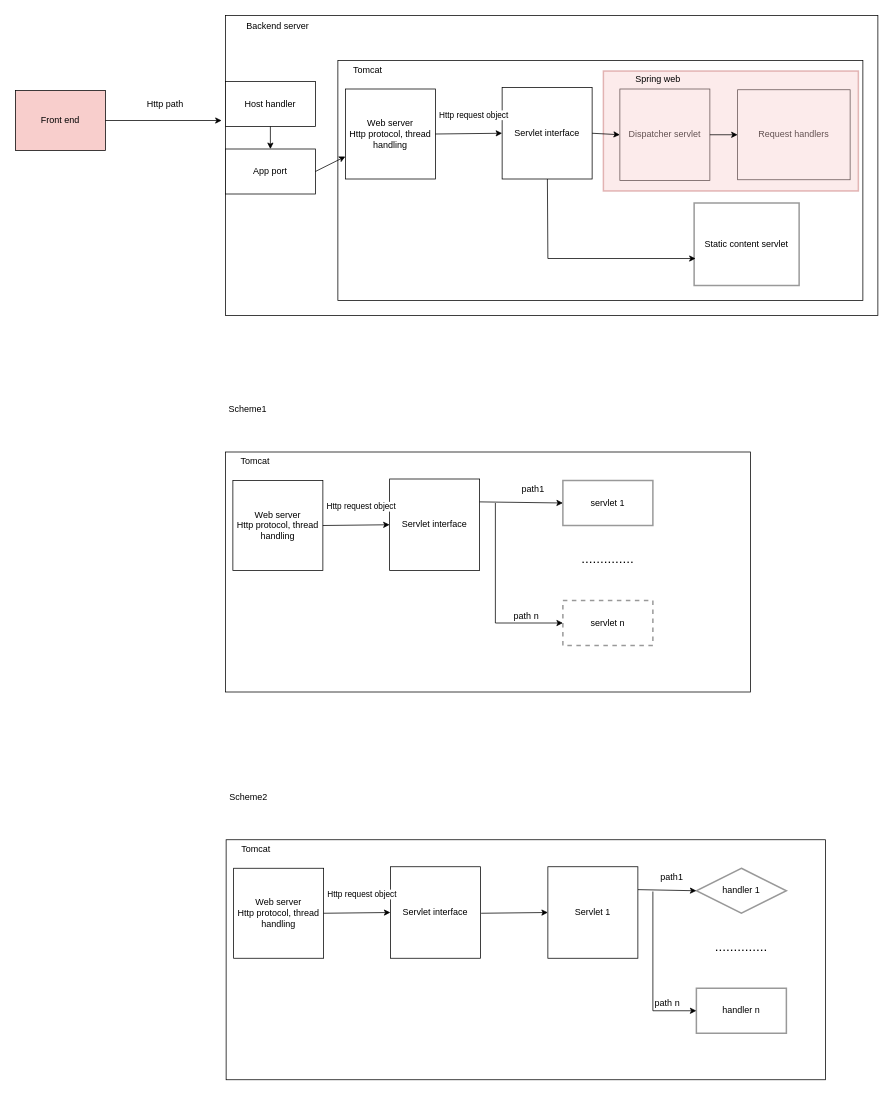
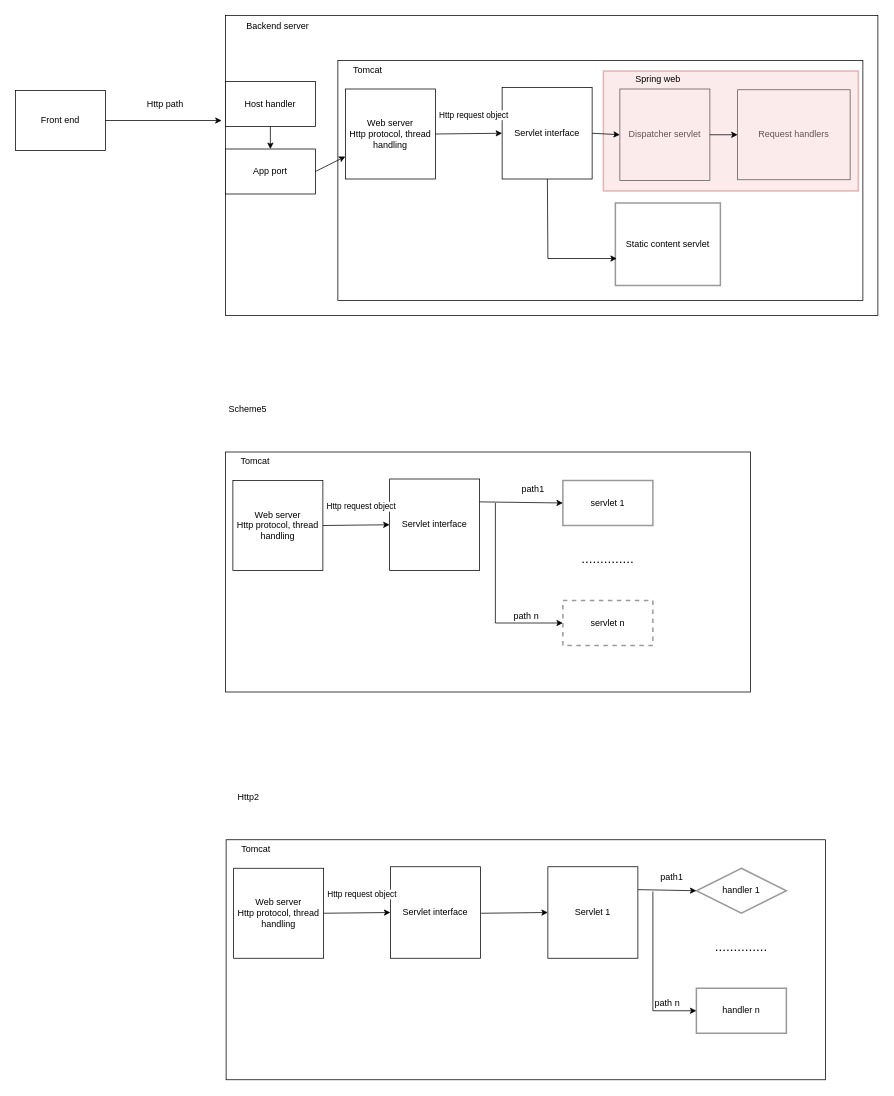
  <mxCell id="0" />
  <mxCell id="1" parent="0" />
- <mxCell id="2" value="Front end" style="rounded=0;whiteSpace=wrap;html=1;fillColor=#f8cecc;" vertex="1" parent="1"><mxGeometry x="20" y="120" width="120" height="80" as="geometry" /></mxCell>
+ <mxCell id="2" value="Front end" style="rounded=0;whiteSpace=wrap;html=1;" vertex="1" parent="1"><mxGeometry x="20" y="120" width="120" height="80" as="geometry" /></mxCell>
  <mxCell id="3" value="" style="rounded=0;whiteSpace=wrap;html=1;" vertex="1" parent="1"><mxGeometry x="300" y="20" width="870" height="400" as="geometry" /></mxCell>
  <mxCell id="4" value="" style="rounded=0;whiteSpace=wrap;html=1;" vertex="1" parent="1"><mxGeometry x="450" y="80" width="700" height="320" as="geometry" /></mxCell>
  <mxCell id="5" value="Host handler" style="rounded=0;whiteSpace=wrap;html=1;" vertex="1" parent="1"><mxGeometry x="300" y="108" width="120" height="60" as="geometry" /></mxCell>
  <mxCell id="6" value="App port" style="rounded=0;whiteSpace=wrap;html=1;" vertex="1" parent="1"><mxGeometry x="300" y="198" width="120" height="60" as="geometry" /></mxCell>
  <mxCell id="7" value="" style="endArrow=classic;html=1;rounded=0;exitX=1;exitY=0.5;exitDx=0;exitDy=0;" edge="1" parent="1" source="2"><mxGeometry width="50" height="50" relative="1" as="geometry"><mxPoint x="140" y="80" as="sourcePoint" /><mxPoint x="295" y="160" as="targetPoint" /></mxGeometry></mxCell>
  <mxCell id="8" value="" style="endArrow=classic;html=1;rounded=0;entryX=0.5;entryY=0;entryDx=0;entryDy=0;" edge="1" parent="1" target="6"><mxGeometry width="50" height="50" relative="1" as="geometry"><mxPoint x="360" y="168" as="sourcePoint" /><mxPoint x="410" y="118" as="targetPoint" /></mxGeometry></mxCell>
  <mxCell id="9" value="" style="endArrow=classic;html=1;rounded=0;entryX=0;entryY=0.75;entryDx=0;entryDy=0;" edge="1" parent="1" target="10"><mxGeometry width="50" height="50" relative="1" as="geometry"><mxPoint x="420" y="228" as="sourcePoint" /><mxPoint x="470" y="178" as="targetPoint" /></mxGeometry></mxCell>
  <mxCell id="10" value="Web server&lt;br&gt;Http protocol, thread handling" style="rounded=0;whiteSpace=wrap;html=1;" vertex="1" parent="1"><mxGeometry x="460" y="118" width="120" height="120" as="geometry" /></mxCell>
  <mxCell id="11" value="Servlet interface" style="rounded=0;whiteSpace=wrap;html=1;" vertex="1" parent="1"><mxGeometry x="669" y="116" width="120" height="122" as="geometry" /></mxCell>
  <mxCell id="12" value="Dispatcher servlet" style="rounded=0;whiteSpace=wrap;html=1;" vertex="1" parent="1"><mxGeometry x="826" y="118" width="120" height="122" as="geometry" /></mxCell>
  <mxCell id="13" value="Request handlers" style="rounded=0;whiteSpace=wrap;html=1;" vertex="1" parent="1"><mxGeometry x="983" y="119" width="150" height="120" as="geometry" /></mxCell>
  <mxCell id="14" value="Tomcat" style="text;html=1;strokeColor=none;fillColor=none;align=center;verticalAlign=middle;whiteSpace=wrap;rounded=0;" vertex="1" parent="1"><mxGeometry x="460" y="78" width="60" height="30" as="geometry" /></mxCell>
  <mxCell id="15" value="Backend server" style="text;html=1;strokeColor=none;fillColor=none;align=center;verticalAlign=middle;whiteSpace=wrap;rounded=0;" vertex="1" parent="1"><mxGeometry x="320" y="20" width="100" height="30" as="geometry" /></mxCell>
  <mxCell id="16" value="" style="rounded=0;whiteSpace=wrap;html=1;opacity=40;strokeWidth=2;fillColor=#f8cecc;strokeColor=#b85450;" vertex="1" parent="1"><mxGeometry x="804" y="94" width="340" height="160" as="geometry" /></mxCell>
  <mxCell id="17" value="Spring web" style="text;html=1;strokeColor=none;fillColor=none;align=center;verticalAlign=middle;whiteSpace=wrap;rounded=0;" vertex="1" parent="1"><mxGeometry x="827" y="90" width="100" height="30" as="geometry" /></mxCell>
  <mxCell id="18" value="" style="endArrow=classic;html=1;rounded=0;entryX=0;entryY=0.5;entryDx=0;entryDy=0;exitX=1;exitY=0.5;exitDx=0;exitDy=0;" edge="1" parent="1" source="10" target="11"><mxGeometry width="50" height="50" relative="1" as="geometry"><mxPoint x="580" y="180" as="sourcePoint" /><mxPoint x="630" y="130" as="targetPoint" /></mxGeometry></mxCell>
  <mxCell id="19" value="Http request object" style="edgeLabel;html=1;align=center;verticalAlign=middle;resizable=0;points=[];" vertex="1" connectable="0" parent="18"><mxGeometry x="-0.282" y="-4" relative="1" as="geometry"><mxPoint x="18" y="-29" as="offset" /></mxGeometry></mxCell>
  <mxCell id="20" value="" style="endArrow=classic;html=1;rounded=0;entryX=0;entryY=0.5;entryDx=0;entryDy=0;exitX=1;exitY=0.5;exitDx=0;exitDy=0;" edge="1" parent="1" source="11" target="12"><mxGeometry width="50" height="50" relative="1" as="geometry"><mxPoint x="750" y="179" as="sourcePoint" /><mxPoint x="773" y="179" as="targetPoint" /></mxGeometry></mxCell>
  <mxCell id="21" value="" style="endArrow=classic;html=1;rounded=0;entryX=0;entryY=0.5;entryDx=0;entryDy=0;exitX=1;exitY=0.5;exitDx=0;exitDy=0;" edge="1" parent="1" source="12"><mxGeometry width="50" height="50" relative="1" as="geometry"><mxPoint x="950" y="180" as="sourcePoint" /><mxPoint x="983" y="179" as="targetPoint" /></mxGeometry></mxCell>
  <mxCell id="22" value="Http path" style="text;html=1;strokeColor=none;fillColor=none;align=center;verticalAlign=middle;whiteSpace=wrap;rounded=0;" vertex="1" parent="1"><mxGeometry x="180" y="123" width="80" height="30" as="geometry" /></mxCell>
- <mxCell id="23" value="Static content servlet" style="rounded=0;whiteSpace=wrap;html=1;strokeWidth=2;opacity=40;" vertex="1" parent="1"><mxGeometry x="925" y="270" width="140" height="110" as="geometry" /></mxCell>
+ <mxCell id="23" value="Static content servlet" style="rounded=0;whiteSpace=wrap;html=1;strokeWidth=2;opacity=40;" vertex="1" parent="1"><mxGeometry x="820" y="270" width="140" height="110" as="geometry" /></mxCell>
  <mxCell id="24" value="" style="endArrow=classic;html=1;rounded=0;entryX=0.014;entryY=0.673;entryDx=0;entryDy=0;entryPerimeter=0;" edge="1" parent="1" source="11" target="23"><mxGeometry width="50" height="50" relative="1" as="geometry"><mxPoint x="640" y="360" as="sourcePoint" /><mxPoint x="690" y="310" as="targetPoint" /><Array as="points"><mxPoint x="730" y="344" /></Array></mxGeometry></mxCell>
  <mxCell id="25" value="" style="rounded=0;whiteSpace=wrap;html=1;" vertex="1" parent="1"><mxGeometry x="300" y="602" width="700" height="320" as="geometry" /></mxCell>
  <mxCell id="26" value="Web server&lt;br&gt;Http protocol, thread handling" style="rounded=0;whiteSpace=wrap;html=1;" vertex="1" parent="1"><mxGeometry x="310" y="640" width="120" height="120" as="geometry" /></mxCell>
  <mxCell id="27" value="Servlet interface" style="rounded=0;whiteSpace=wrap;html=1;" vertex="1" parent="1"><mxGeometry x="519" y="638" width="120" height="122" as="geometry" /></mxCell>
  <mxCell id="28" value="Tomcat" style="text;html=1;strokeColor=none;fillColor=none;align=center;verticalAlign=middle;whiteSpace=wrap;rounded=0;" vertex="1" parent="1"><mxGeometry x="310" y="600" width="60" height="30" as="geometry" /></mxCell>
  <mxCell id="29" value="" style="endArrow=classic;html=1;rounded=0;entryX=0;entryY=0.5;entryDx=0;entryDy=0;exitX=1;exitY=0.5;exitDx=0;exitDy=0;" edge="1" parent="1" source="26" target="27"><mxGeometry width="50" height="50" relative="1" as="geometry"><mxPoint x="430" y="702" as="sourcePoint" /><mxPoint x="480" y="652" as="targetPoint" /></mxGeometry></mxCell>
  <mxCell id="30" value="Http request object" style="edgeLabel;html=1;align=center;verticalAlign=middle;resizable=0;points=[];" vertex="1" connectable="0" parent="29"><mxGeometry x="-0.282" y="-4" relative="1" as="geometry"><mxPoint x="18" y="-29" as="offset" /></mxGeometry></mxCell>
  <mxCell id="31" value="servlet 1" style="rounded=0;whiteSpace=wrap;html=1;strokeWidth=2;opacity=40;" vertex="1" parent="1"><mxGeometry x="750" y="640" width="120" height="60" as="geometry" /></mxCell>
  <mxCell id="32" value="servlet n" style="rounded=0;whiteSpace=wrap;html=1;strokeWidth=2;opacity=40;dashed=1;" vertex="1" parent="1"><mxGeometry x="750" y="800" width="120" height="60" as="geometry" /></mxCell>
  <mxCell id="33" value="&lt;font style=&quot;font-size: 18px;&quot;&gt;..............&lt;/font&gt;" style="text;html=1;strokeColor=none;fillColor=none;align=center;verticalAlign=middle;whiteSpace=wrap;rounded=0;" vertex="1" parent="1"><mxGeometry x="780" y="730" width="60" height="30" as="geometry" /></mxCell>
  <mxCell id="34" value="" style="endArrow=classic;html=1;rounded=0;fontSize=18;entryX=0;entryY=0.5;entryDx=0;entryDy=0;exitX=1;exitY=0.25;exitDx=0;exitDy=0;" edge="1" parent="1" source="27" target="31"><mxGeometry width="50" height="50" relative="1" as="geometry"><mxPoint x="616" y="740" as="sourcePoint" /><mxPoint x="666" y="690" as="targetPoint" /></mxGeometry></mxCell>
  <mxCell id="35" value="&lt;font style=&quot;font-size: 12px;&quot;&gt;path1&lt;/font&gt;" style="edgeLabel;html=1;align=center;verticalAlign=middle;resizable=0;points=[];fontSize=18;" vertex="1" connectable="0" parent="34"><mxGeometry x="0.568" y="-2" relative="1" as="geometry"><mxPoint x="-16" y="-22" as="offset" /></mxGeometry></mxCell>
  <mxCell id="36" value="" style="endArrow=classic;html=1;rounded=0;fontSize=12;entryX=0;entryY=0.5;entryDx=0;entryDy=0;" edge="1" parent="1" target="32"><mxGeometry width="50" height="50" relative="1" as="geometry"><mxPoint x="660" y="670" as="sourcePoint" /><mxPoint x="630" y="690" as="targetPoint" /><Array as="points"><mxPoint x="660" y="830" /></Array></mxGeometry></mxCell>
  <mxCell id="37" value="path n" style="edgeLabel;html=1;align=center;verticalAlign=middle;resizable=0;points=[];fontSize=12;" vertex="1" connectable="0" parent="36"><mxGeometry x="0.456" relative="1" as="geometry"><mxPoint x="18" y="-10" as="offset" /></mxGeometry></mxCell>
- <mxCell id="38" value="Scheme1" style="text;html=1;strokeColor=none;fillColor=none;align=center;verticalAlign=middle;whiteSpace=wrap;rounded=0;fontSize=12;" vertex="1" parent="1"><mxGeometry x="300" y="530" width="60" height="30" as="geometry" /></mxCell>
+ <mxCell id="38" value="Scheme5" style="text;html=1;strokeColor=none;fillColor=none;align=center;verticalAlign=middle;whiteSpace=wrap;rounded=0;fontSize=12;" vertex="1" parent="1"><mxGeometry x="300" y="530" width="60" height="30" as="geometry" /></mxCell>
  <mxCell id="39" value="" style="rounded=0;whiteSpace=wrap;html=1;" vertex="1" parent="1"><mxGeometry x="301" y="1119" width="799" height="320" as="geometry" /></mxCell>
  <mxCell id="40" value="Web server&lt;br&gt;Http protocol, thread handling" style="rounded=0;whiteSpace=wrap;html=1;" vertex="1" parent="1"><mxGeometry x="311" y="1157" width="120" height="120" as="geometry" /></mxCell>
  <mxCell id="41" value="Servlet interface" style="rounded=0;whiteSpace=wrap;html=1;" vertex="1" parent="1"><mxGeometry x="520" y="1155" width="120" height="122" as="geometry" /></mxCell>
  <mxCell id="42" value="Tomcat" style="text;html=1;strokeColor=none;fillColor=none;align=center;verticalAlign=middle;whiteSpace=wrap;rounded=0;" vertex="1" parent="1"><mxGeometry x="311" y="1117" width="60" height="30" as="geometry" /></mxCell>
  <mxCell id="43" value="" style="endArrow=classic;html=1;rounded=0;entryX=0;entryY=0.5;entryDx=0;entryDy=0;exitX=1;exitY=0.5;exitDx=0;exitDy=0;" edge="1" parent="1" source="40" target="41"><mxGeometry width="50" height="50" relative="1" as="geometry"><mxPoint x="431" y="1219" as="sourcePoint" /><mxPoint x="481" y="1169" as="targetPoint" /></mxGeometry></mxCell>
  <mxCell id="44" value="Http request object" style="edgeLabel;html=1;align=center;verticalAlign=middle;resizable=0;points=[];" vertex="1" connectable="0" parent="43"><mxGeometry x="-0.282" y="-4" relative="1" as="geometry"><mxPoint x="18" y="-29" as="offset" /></mxGeometry></mxCell>
  <mxCell id="45" value="handler 1" style="rhombus;whiteSpace=wrap;html=1;strokeWidth=2;opacity=40;" vertex="1" parent="1"><mxGeometry x="928" y="1157" width="120" height="60" as="geometry" /></mxCell>
  <mxCell id="46" value="handler n" style="rounded=0;whiteSpace=wrap;html=1;strokeWidth=2;opacity=40;" vertex="1" parent="1"><mxGeometry x="928" y="1317" width="120" height="60" as="geometry" /></mxCell>
  <mxCell id="47" value="&lt;font style=&quot;font-size: 18px;&quot;&gt;..............&lt;/font&gt;" style="text;html=1;strokeColor=none;fillColor=none;align=center;verticalAlign=middle;whiteSpace=wrap;rounded=0;" vertex="1" parent="1"><mxGeometry x="958" y="1247" width="60" height="30" as="geometry" /></mxCell>
  <mxCell id="48" value="" style="endArrow=classic;html=1;rounded=0;fontSize=18;entryX=0;entryY=0.5;entryDx=0;entryDy=0;exitX=1;exitY=0.25;exitDx=0;exitDy=0;" edge="1" parent="1" source="53" target="45"><mxGeometry width="50" height="50" relative="1" as="geometry"><mxPoint x="617" y="1257" as="sourcePoint" /><mxPoint x="667" y="1207" as="targetPoint" /></mxGeometry></mxCell>
  <mxCell id="49" value="&lt;font style=&quot;font-size: 12px;&quot;&gt;path1&lt;/font&gt;" style="edgeLabel;html=1;align=center;verticalAlign=middle;resizable=0;points=[];fontSize=18;" vertex="1" connectable="0" parent="48"><mxGeometry x="0.568" y="-2" relative="1" as="geometry"><mxPoint x="-16" y="-22" as="offset" /></mxGeometry></mxCell>
  <mxCell id="50" value="" style="endArrow=classic;html=1;rounded=0;fontSize=12;entryX=0;entryY=0.5;entryDx=0;entryDy=0;" edge="1" parent="1" target="46"><mxGeometry width="50" height="50" relative="1" as="geometry"><mxPoint x="870" y="1188" as="sourcePoint" /><mxPoint x="631" y="1207" as="targetPoint" /><Array as="points"><mxPoint x="870" y="1347" /></Array></mxGeometry></mxCell>
  <mxCell id="51" value="path n" style="edgeLabel;html=1;align=center;verticalAlign=middle;resizable=0;points=[];fontSize=12;" vertex="1" connectable="0" parent="50"><mxGeometry x="0.456" relative="1" as="geometry"><mxPoint x="18" y="-10" as="offset" /></mxGeometry></mxCell>
- <mxCell id="52" value="Scheme2" style="text;html=1;strokeColor=none;fillColor=none;align=center;verticalAlign=middle;whiteSpace=wrap;rounded=0;fontSize=12;" vertex="1" parent="1"><mxGeometry x="301" y="1047" width="60" height="30" as="geometry" /></mxCell>
+ <mxCell id="52" value="Http2" style="text;html=1;strokeColor=none;fillColor=none;align=center;verticalAlign=middle;whiteSpace=wrap;rounded=0;fontSize=12;" vertex="1" parent="1"><mxGeometry x="301" y="1047" width="60" height="30" as="geometry" /></mxCell>
  <mxCell id="53" value="Servlet 1" style="rounded=0;whiteSpace=wrap;html=1;" vertex="1" parent="1"><mxGeometry x="730" y="1155" width="120" height="122" as="geometry" /></mxCell>
  <mxCell id="54" value="" style="endArrow=classic;html=1;rounded=0;entryX=0;entryY=0.5;entryDx=0;entryDy=0;exitX=1;exitY=0.5;exitDx=0;exitDy=0;" edge="1" parent="1"><mxGeometry width="50" height="50" relative="1" as="geometry"><mxPoint x="641" y="1217" as="sourcePoint" /><mxPoint x="730" y="1216" as="targetPoint" /></mxGeometry></mxCell>
